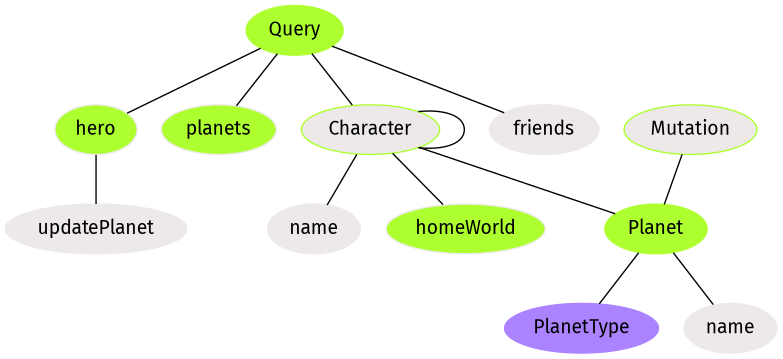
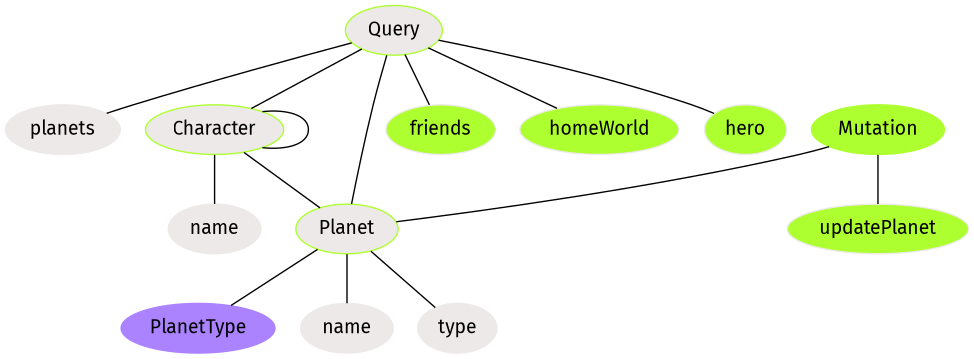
  graph {
    fontname="Fira Sans"
    node [color=snow2 fontname="Fira Sans" style=filled]
    edge [fontname="Fira Sans"]
-   n1 [color=greenyellow label=Query]
+   n1 [color=greenyellow label=Query fillcolor=snow2]
    n2 [fillcolor=greenyellow label=hero]
-   n3 [label=planets fillcolor=greenyellow]
+   n3 [label=planets]
    n4 [color=greenyellow fillcolor=snow2 label=Character]
-   n5 [color=greenyellow label=Planet]
-   n6 [label=friends]
+   n5 [color=greenyellow label=Planet fillcolor=snow2]
+   n6 [label=friends fillcolor=greenyellow]
    n7 [label=name]
    n8 [fillcolor=greenyellow label=homeWorld]
    n9 [color=mediumpurple1 label=PlanetType]
    n10 [label=name]
-   n12 [color=greenyellow label=Mutation fillcolor=snow2]
-   n13 [label=updatePlanet]
+   n11 [label=type]
+   n12 [color=greenyellow label=Mutation]
+   n13 [label=updatePlanet fillcolor=greenyellow]
    n1 -- n2
    n1 -- n3
    n1 -- n4
+   n1 -- n5
    n1 -- n6
    n4 -- n4
    n4 -- n5
    n4 -- n7
-   n4 -- n8
+   n1 -- n8
    n5 -- n9
    n5 -- n10
+   n5 -- n11
    n12 -- n5
-   n2 -- n13
+   n12 -- n13
  }
